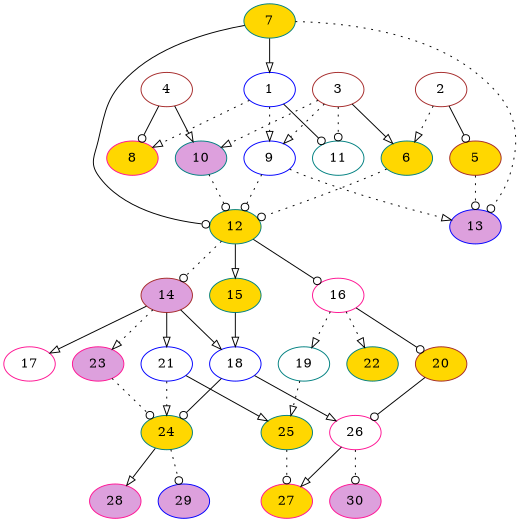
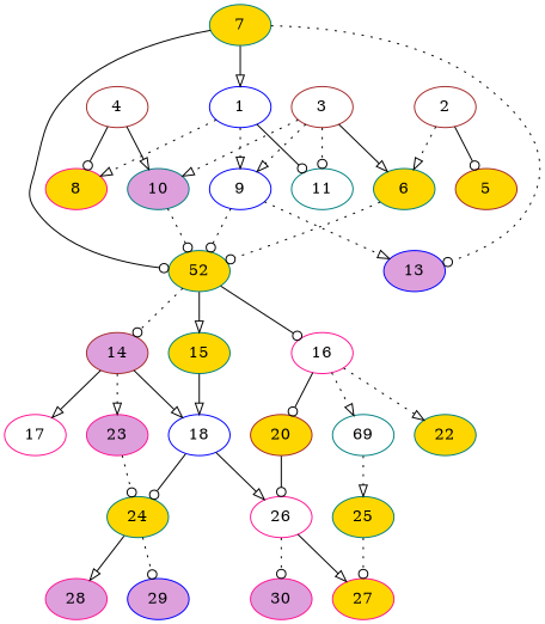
  digraph {
    node [alpha=0.06 color=teal compute_size=782757789696 fillcolor=white result_size=0 style=filled]
    edge [arrowhead=onormal style=dotted]
    1 [alpha=0.12 color=blue compute_size=8589934592 ram=4826432 result_size=70656 trans_size=859577]
    8 [alpha=0.18 color=deeppink compute_size=368293445632 fillcolor=gold ram=41036672 trans_size=275476]
    9 [color=blue ram=19495856 result_size=54272 trans_size=1023608]
    11 [alpha=0.13 compute_size=19680665600 ram=34242896 trans_size=544045]
    7 [alpha=0.10 compute_size=134217728000 fillcolor=gold ram=30753344 result_size=1024 trans_size=755135]
    13 [alpha=0.12 color=blue compute_size=368293445632 fillcolor=plum ram=41266352 trans_size=702195]
-   12 [alpha=0.10 compute_size=39824179200 fillcolor=gold ram=46374752 result_size=1024 trans_size=103452]
+   12 [alpha=0.10 compute_size=39824179200 fillcolor=gold ram=46374752 result_size=1024 trans_size=103452 label=52]
    14 [color=brown compute_size=7526547456 fillcolor=plum ram=38229824 result_size=74752 trans_size=851553]
    15 [compute_size=3176073216 fillcolor=gold ram=23685536 result_size=29696 trans_size=154378]
    16 [alpha=0.14 color=deeppink compute_size=1073741824000 ram=18553376 result_size=1024 trans_size=228162]
    2 [alpha=0.12 color=brown compute_size=8589934592 ram=36439904 result_size=70656 trans_size=611020]
    5 [alpha=0.04 color=brown compute_size=134217728000 fillcolor=gold ram=36565040 result_size=1024 trans_size=496252]
    6 [alpha=0.14 compute_size=2635978752 fillcolor=gold ram=17555456 result_size=29696 trans_size=287304]
    3 [alpha=0.07 color=brown compute_size=9320392704 ram=21000656 result_size=9216 trans_size=641102]
    10 [alpha=0.04 fillcolor=plum ram=19476848 result_size=54272 trans_size=83471]
    4 [alpha=0.15 color=brown compute_size=27672969216 ram=28423280 result_size=91136 trans_size=72314]
    17 [alpha=0.00 color=deeppink compute_size=4254584832 ram=7223024 trans_size=808491]
    18 [alpha=0.05 color=blue compute_size=3624947712 ram=51218624 result_size=29696 trans_size=469686]
-   21 [alpha=0.00 color=blue compute_size=231928233984 ram=41263184 result_size=13312 trans_size=843113]
    23 [alpha=0.10 color=deeppink fillcolor=plum ram=14438144 result_size=54272 trans_size=467320]
-   19 [alpha=0.08 compute_size=68719476736 ram=44291792 result_size=74752 trans_size=467256]
+   19 [alpha=0.08 compute_size=68719476736 ram=44291792 result_size=74752 trans_size=467256 label=69]
    20 [alpha=0.01 color=brown compute_size=796859301888 fillcolor=gold ram=6440528 result_size=91136 trans_size=862422]
    22 [alpha=0.16 compute_size=28991029248 fillcolor=gold ram=43382576 trans_size=999312]
    24 [compute_size=68719476736 fillcolor=gold ram=20306864 result_size=74752 trans_size=77973]
    26 [alpha=0.17 color=deeppink compute_size=11790802944 ram=13882160 result_size=13312 trans_size=259587]
    25 [alpha=0.13 compute_size=111889573649 fillcolor=gold ram=36739280 result_size=1024 trans_size=155529]
    28 [alpha=0.15 color=deeppink fillcolor=plum ram=2840096 trans_size=635124]
    29 [alpha=0.17 color=blue compute_size=68719476736 fillcolor=plum ram=18361712 trans_size=746791]
    27 [alpha=0.16 color=deeppink compute_size=53066342400 fillcolor=gold ram=45397424 trans_size=1027796]
    30 [alpha=0.01 color=deeppink compute_size=134217728000 fillcolor=plum ram=15236480 trans_size=293730]
    1 -> 8
    1 -> 9
    1 -> 11 [arrowhead=odot style=solid]
    9 -> 13
    9 -> 12 [arrowhead=odot]
    7 -> 1 [style=solid]
    7 -> 13 [arrowhead=odot]
    7 -> 12 [arrowhead=odot style=solid]
    12 -> 14 [arrowhead=odot]
    12 -> 15 [style=solid]
    12 -> 16 [arrowhead=odot style=solid]
    14 -> 17 [style=solid]
    14 -> 18 [style=solid]
-   14 -> 21 [style=solid]
    14 -> 23
    15 -> 18 [style=solid]
    16 -> 19
    16 -> 20 [arrowhead=odot style=solid]
    16 -> 22
    2 -> 5 [arrowhead=odot style=solid]
    2 -> 6
-   5 -> 13 [arrowhead=odot]
    6 -> 12 [arrowhead=odot]
    3 -> 9
    3 -> 11 [arrowhead=odot]
    3 -> 6 [style=solid]
    3 -> 10
    10 -> 12 [arrowhead=odot]
    4 -> 8 [arrowhead=odot style=solid]
    4 -> 10 [style=solid]
    18 -> 24 [arrowhead=odot style=solid]
    18 -> 26 [style=solid]
-   21 -> 24
-   21 -> 25 [style=solid]
    23 -> 24 [arrowhead=odot]
    19 -> 25
    20 -> 26 [arrowhead=odot style=solid]
    24 -> 28 [style=solid]
    24 -> 29 [arrowhead=odot]
    26 -> 27 [style=solid]
    26 -> 30 [arrowhead=odot]
    25 -> 27 [arrowhead=odot]
  }
